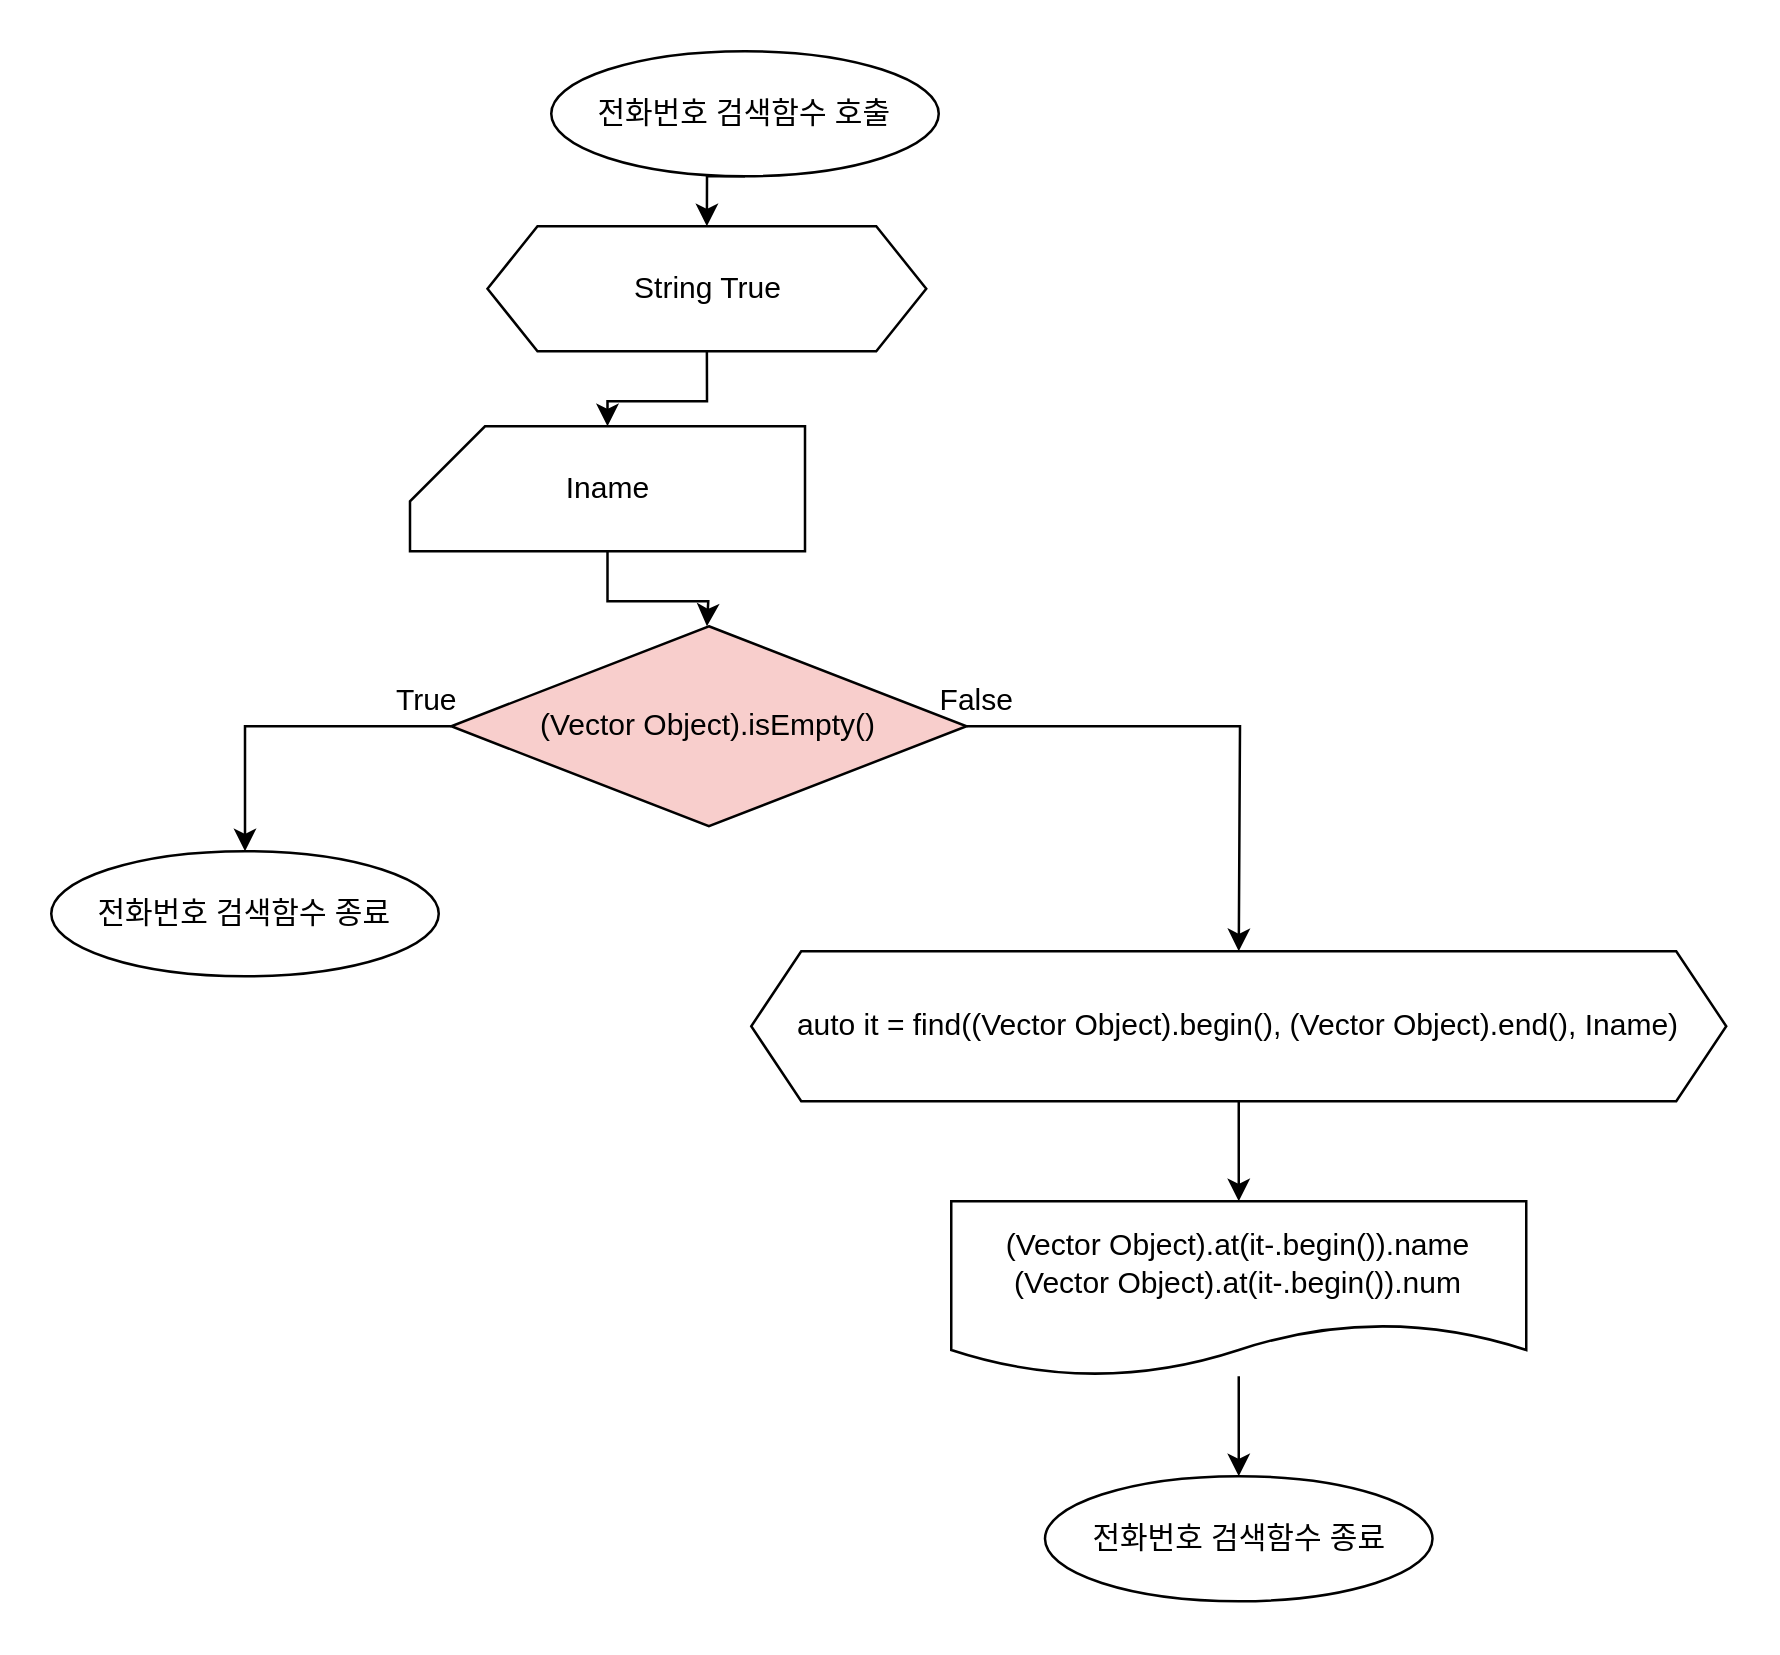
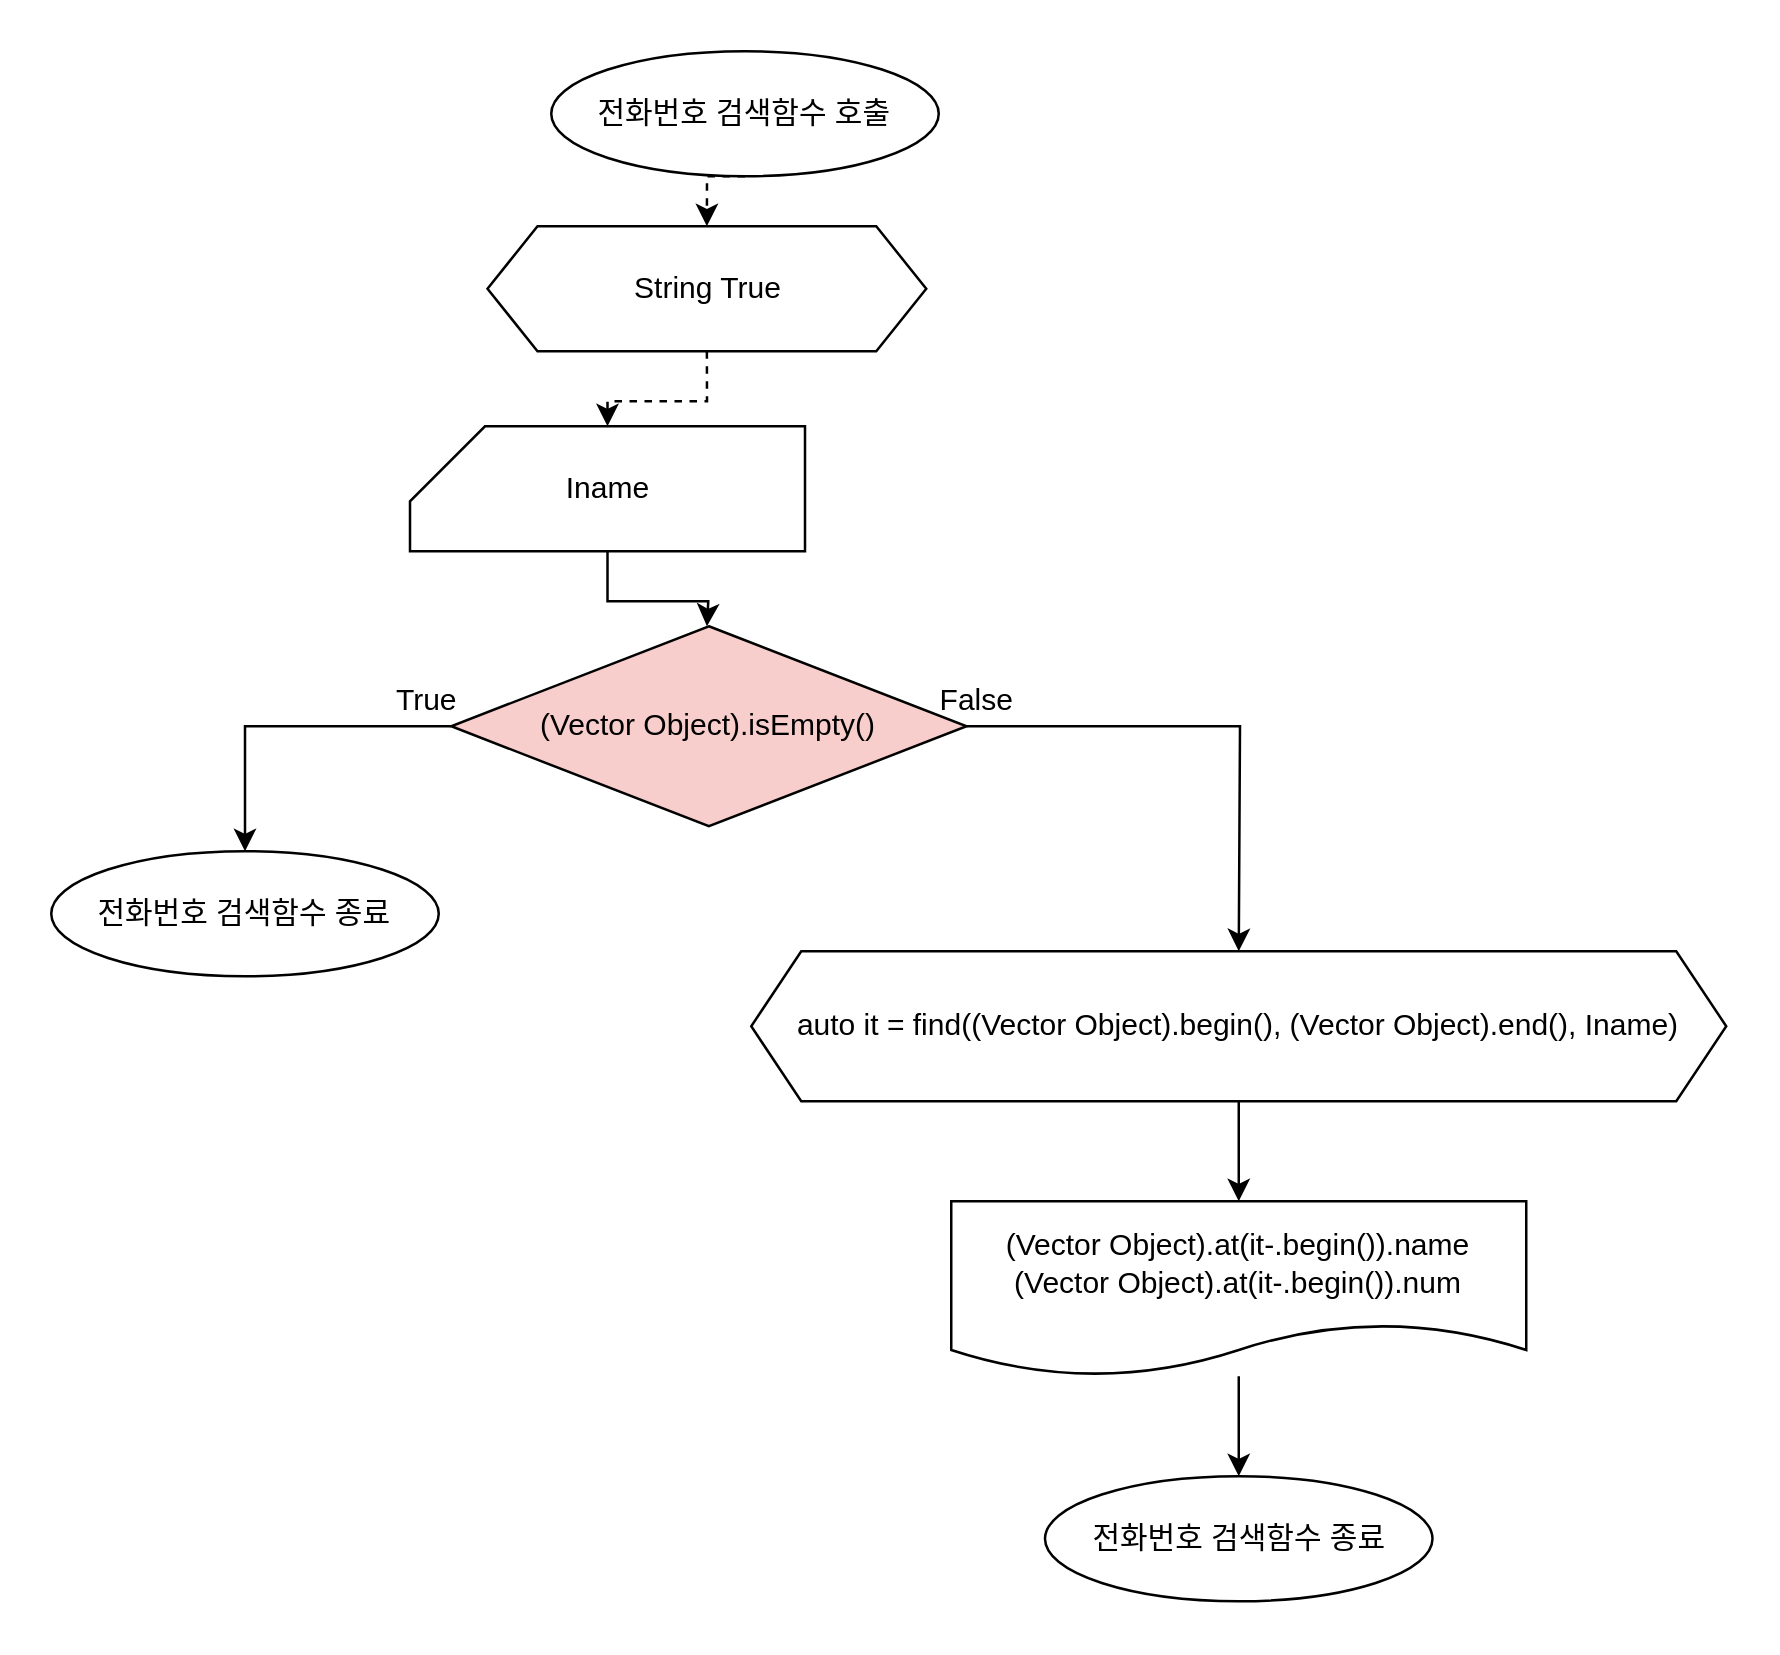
  <mxCell id="0" />
  <mxCell id="1" parent="0" />
- <mxCell id="2" style="edgeStyle=orthogonalEdgeStyle;rounded=0;orthogonalLoop=1;jettySize=auto;html=1;exitX=0.5;exitY=1;exitDx=0;exitDy=0;entryX=0.5;entryY=0;entryDx=0;entryDy=0;" parent="1" source="3" target="5" edge="1"><mxGeometry relative="1" as="geometry" /></mxCell>
+ <mxCell id="2" style="edgeStyle=orthogonalEdgeStyle;rounded=0;orthogonalLoop=1;jettySize=auto;html=1;exitX=0.5;exitY=1;exitDx=0;exitDy=0;entryX=0.5;entryY=0;entryDx=0;entryDy=0;dashed=1;" parent="1" source="3" target="5" edge="1"><mxGeometry relative="1" as="geometry" /></mxCell>
  <mxCell id="3" value="전화번호 검색함수 호출" style="ellipse;whiteSpace=wrap;html=1;" parent="1" vertex="1"><mxGeometry x="220" y="20" width="155" height="50" as="geometry" /></mxCell>
- <mxCell id="4" style="edgeStyle=orthogonalEdgeStyle;rounded=0;orthogonalLoop=1;jettySize=auto;html=1;exitX=0.5;exitY=1;exitDx=0;exitDy=0;entryX=0.5;entryY=0;entryDx=0;entryDy=0;entryPerimeter=0;" parent="1" source="5" target="7" edge="1"><mxGeometry relative="1" as="geometry" /></mxCell>
+ <mxCell id="4" style="edgeStyle=orthogonalEdgeStyle;rounded=0;orthogonalLoop=1;jettySize=auto;html=1;exitX=0.5;exitY=1;exitDx=0;exitDy=0;entryX=0.5;entryY=0;entryDx=0;entryDy=0;entryPerimeter=0;dashed=1;" parent="1" source="5" target="7" edge="1"><mxGeometry relative="1" as="geometry" /></mxCell>
  <mxCell id="5" value="String True" style="shape=hexagon;perimeter=hexagonPerimeter2;whiteSpace=wrap;html=1;fixedSize=1;" parent="1" vertex="1"><mxGeometry x="194.5" y="90" width="175.5" height="50" as="geometry" /></mxCell>
  <mxCell id="6" style="edgeStyle=orthogonalEdgeStyle;rounded=0;orthogonalLoop=1;jettySize=auto;html=1;exitX=0.5;exitY=1;exitDx=0;exitDy=0;exitPerimeter=0;" parent="1" source="7" edge="1"><mxGeometry relative="1" as="geometry"><mxPoint x="282.286" y="250" as="targetPoint" /></mxGeometry></mxCell>
  <mxCell id="7" value="Iname" style="shape=card;whiteSpace=wrap;html=1;" parent="1" vertex="1"><mxGeometry x="163.5" y="170" width="158" height="50" as="geometry" /></mxCell>
  <mxCell id="8" style="edgeStyle=orthogonalEdgeStyle;rounded=0;orthogonalLoop=1;jettySize=auto;html=1;exitX=0.5;exitY=1;exitDx=0;exitDy=0;entryX=0.5;entryY=0;entryDx=0;entryDy=0;" parent="1" source="9" edge="1"><mxGeometry relative="1" as="geometry"><mxPoint x="495" y="480" as="targetPoint" /></mxGeometry></mxCell>
  <mxCell id="9" value="auto it = find((Vector Object).begin(), (Vector Object).end(), Iname)" style="shape=hexagon;perimeter=hexagonPerimeter2;whiteSpace=wrap;html=1;fixedSize=1;" parent="1" vertex="1"><mxGeometry x="300" y="380" width="390" height="60" as="geometry" /></mxCell>
  <mxCell id="10" value="" style="edgeStyle=orthogonalEdgeStyle;rounded=0;orthogonalLoop=1;jettySize=auto;html=1;" parent="1" source="11" target="18" edge="1"><mxGeometry relative="1" as="geometry" /></mxCell>
  <mxCell id="11" value="(Vector Object).at(it-.begin()).name&lt;br&gt;(Vector Object).at(it-.begin()).num" style="shape=document;whiteSpace=wrap;html=1;boundedLbl=1;" parent="1" vertex="1"><mxGeometry x="380" y="480" width="230" height="70" as="geometry" /></mxCell>
  <mxCell id="12" style="edgeStyle=orthogonalEdgeStyle;rounded=0;orthogonalLoop=1;jettySize=auto;html=1;entryX=0.5;entryY=0;entryDx=0;entryDy=0;exitX=1;exitY=0.5;exitDx=0;exitDy=0;" parent="1" source="14" edge="1"><mxGeometry relative="1" as="geometry"><mxPoint x="495" y="380" as="targetPoint" /></mxGeometry></mxCell>
  <mxCell id="13" style="edgeStyle=orthogonalEdgeStyle;rounded=0;orthogonalLoop=1;jettySize=auto;html=1;entryX=0.5;entryY=0;entryDx=0;entryDy=0;exitX=0;exitY=0.5;exitDx=0;exitDy=0;" parent="1" source="14" target="17" edge="1"><mxGeometry relative="1" as="geometry"><mxPoint x="80" y="380" as="targetPoint" /></mxGeometry></mxCell>
  <mxCell id="14" value="(Vector Object).isEmpty()" style="rhombus;whiteSpace=wrap;html=1;fillColor=#f8cecc;" parent="1" vertex="1"><mxGeometry x="180" y="250" width="206.13" height="80" as="geometry" /></mxCell>
  <mxCell id="15" value="True" style="text;html=1;align=center;verticalAlign=middle;resizable=0;points=[];autosize=1;" parent="1" vertex="1"><mxGeometry x="150" y="270" width="40" height="20" as="geometry" /></mxCell>
  <mxCell id="16" value="False" style="text;html=1;align=center;verticalAlign=middle;resizable=0;points=[];autosize=1;" parent="1" vertex="1"><mxGeometry x="370" y="270" width="40" height="20" as="geometry" /></mxCell>
  <mxCell id="17" value="전화번호 검색함수 종료" style="ellipse;whiteSpace=wrap;html=1;" parent="1" vertex="1"><mxGeometry x="20" y="340" width="155" height="50" as="geometry" /></mxCell>
  <mxCell id="18" value="전화번호 검색함수 종료" style="ellipse;whiteSpace=wrap;html=1;" parent="1" vertex="1"><mxGeometry x="417.5" y="590" width="155" height="50" as="geometry" /></mxCell>
